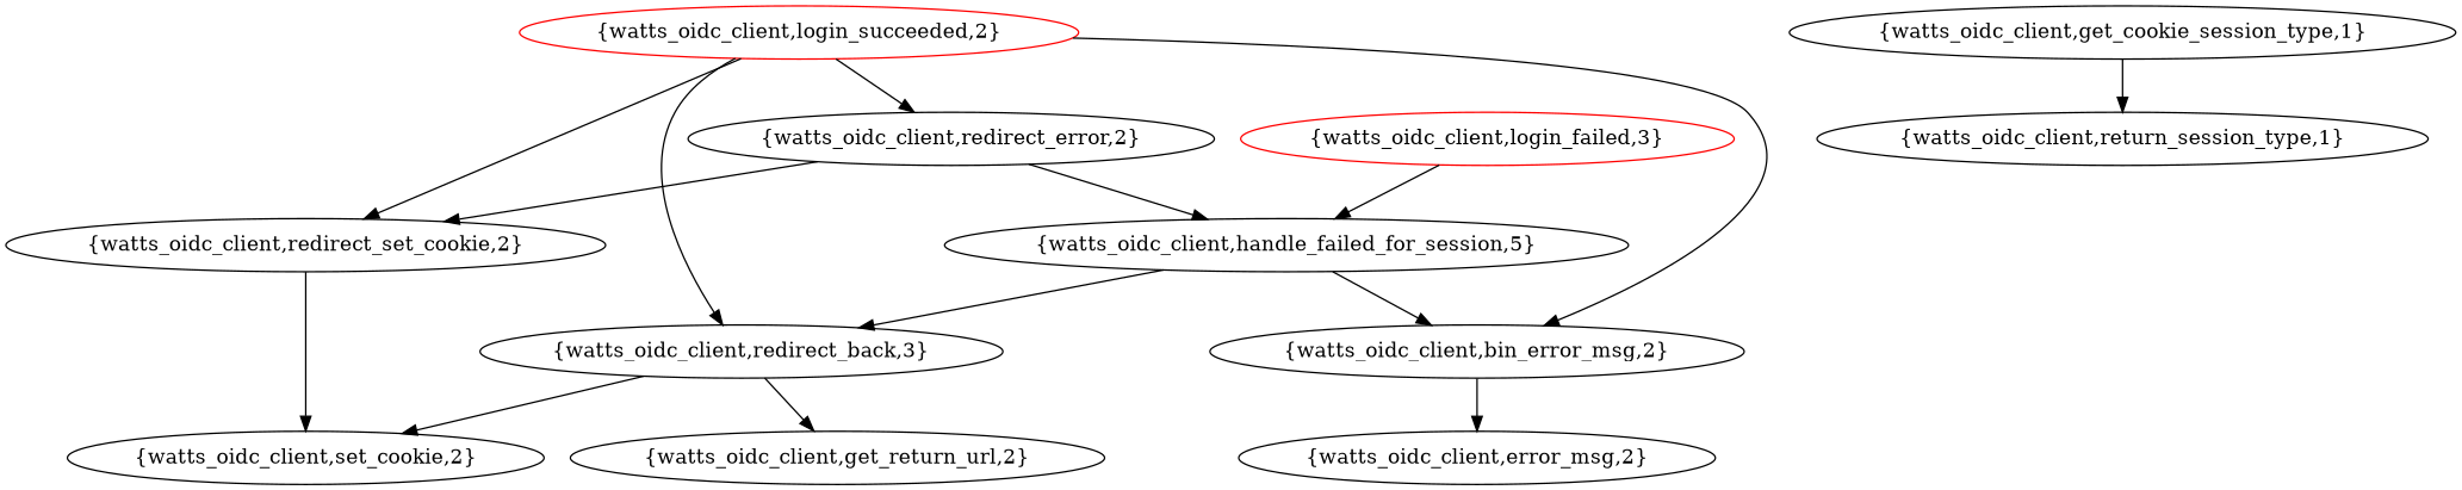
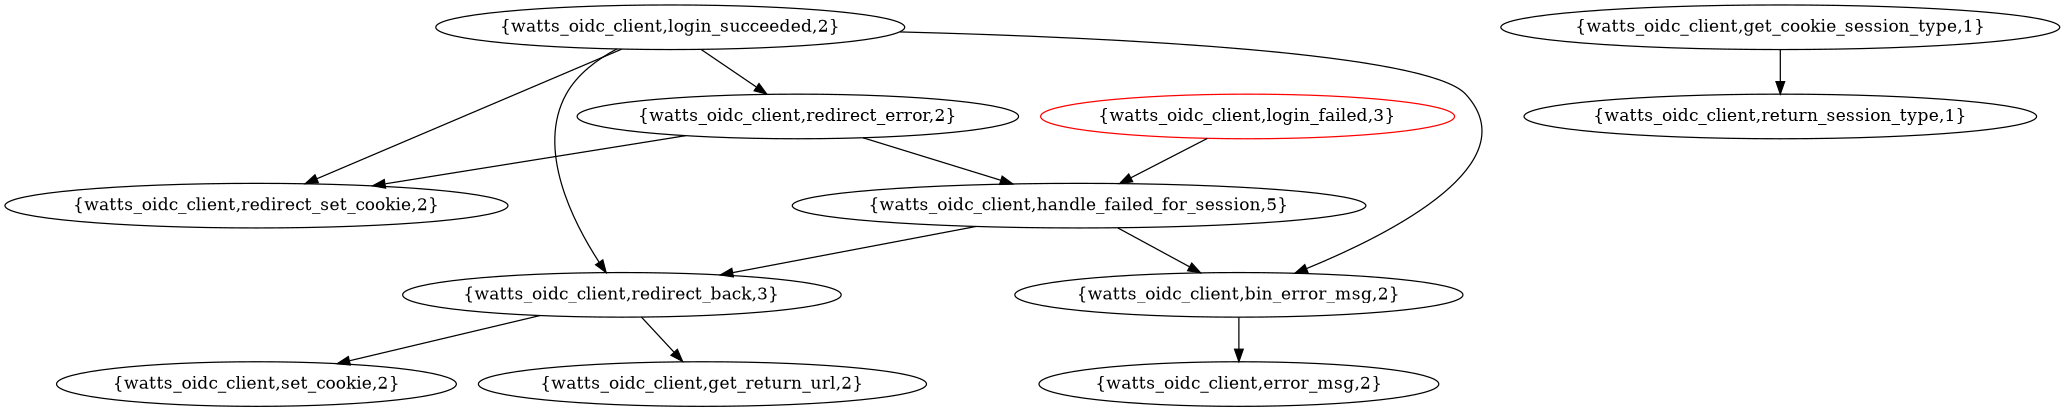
  digraph {
    CG=CG
    node [heigth=0.400000]
    "{watts_oidc_client,bin_error_msg,2}" [width=3.300000]
    "{watts_oidc_client,error_msg,2}" [width=2.750000]
    "{watts_oidc_client,get_cookie_session_type,1}" [width=3.850000]
    "{watts_oidc_client,return_session_type,1}" [width=3.850000]
    "{watts_oidc_client,get_return_url,2}" [width=3.300000]
    "{watts_oidc_client,handle_failed_for_session,5}" [width=4.400000]
    "{watts_oidc_client,redirect_back,3}" [width=3.300000]
    "{watts_oidc_client,set_cookie,2}" [width=2.750000]
    "{watts_oidc_client,redirect_error,2}" [width=3.300000]
    "{watts_oidc_client,redirect_set_cookie,2}" [width=3.850000]
    "{watts_oidc_client,login_failed,3}" [color=red width=3.300000]
-   "{watts_oidc_client,login_succeeded,2}" [color=red width=3.300000]
+   "{watts_oidc_client,login_succeeded,2}" [color=black width=3.300000]
    "{watts_oidc_client,bin_error_msg,2}" -> "{watts_oidc_client,error_msg,2}"
    "{watts_oidc_client,get_cookie_session_type,1}" -> "{watts_oidc_client,return_session_type,1}"
    "{watts_oidc_client,handle_failed_for_session,5}" -> "{watts_oidc_client,bin_error_msg,2}"
    "{watts_oidc_client,handle_failed_for_session,5}" -> "{watts_oidc_client,redirect_back,3}"
    "{watts_oidc_client,redirect_back,3}" -> "{watts_oidc_client,get_return_url,2}"
    "{watts_oidc_client,redirect_back,3}" -> "{watts_oidc_client,set_cookie,2}"
    "{watts_oidc_client,redirect_error,2}" -> "{watts_oidc_client,handle_failed_for_session,5}"
    "{watts_oidc_client,redirect_error,2}" -> "{watts_oidc_client,redirect_set_cookie,2}"
-   "{watts_oidc_client,redirect_set_cookie,2}" -> "{watts_oidc_client,set_cookie,2}"
    "{watts_oidc_client,login_failed,3}" -> "{watts_oidc_client,handle_failed_for_session,5}"
    "{watts_oidc_client,login_succeeded,2}" -> "{watts_oidc_client,bin_error_msg,2}"
    "{watts_oidc_client,login_succeeded,2}" -> "{watts_oidc_client,redirect_back,3}"
    "{watts_oidc_client,login_succeeded,2}" -> "{watts_oidc_client,redirect_error,2}"
    "{watts_oidc_client,login_succeeded,2}" -> "{watts_oidc_client,redirect_set_cookie,2}"
  }
